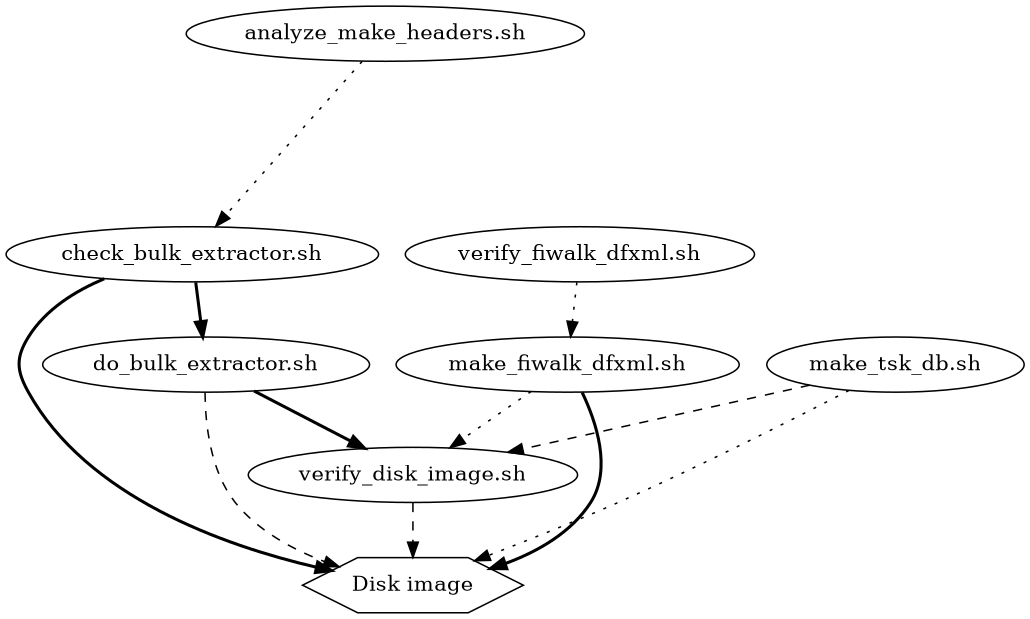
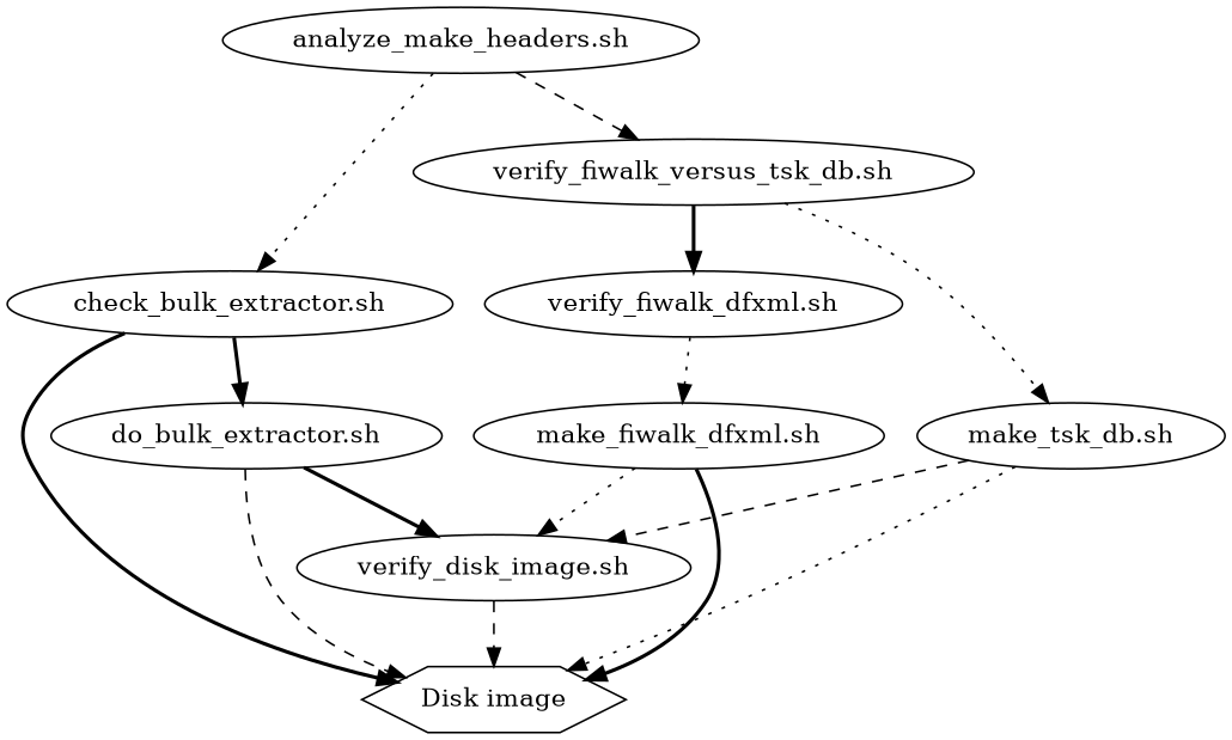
  digraph {
    edge [style=dotted]
    n1 [label="analyze_make_headers.sh"]
    n2 [label="check_bulk_extractor.sh"]
+   n3 [label="verify_fiwalk_versus_tsk_db.sh"]
    n4 [label="Disk image" shape=hexagon]
    n5 [label="do_bulk_extractor.sh"]
    n6 [label="make_tsk_db.sh"]
    n7 [label="verify_fiwalk_dfxml.sh"]
    n8 [label="verify_disk_image.sh"]
    n9 [label="make_fiwalk_dfxml.sh"]
    n1 -> n2
+   n1 -> n3 [style=dashed]
    n2 -> n4 [style=bold]
    n2 -> n5 [style=bold]
+   n3 -> n6
+   n3 -> n7 [style=bold]
    n5 -> n4 [style=dashed]
    n5 -> n8 [style=bold]
    n6 -> n4
    n6 -> n8 [style=dashed]
    n7 -> n9
    n8 -> n4 [style=dashed]
    n9 -> n4 [style=bold]
    n9 -> n8
  }
